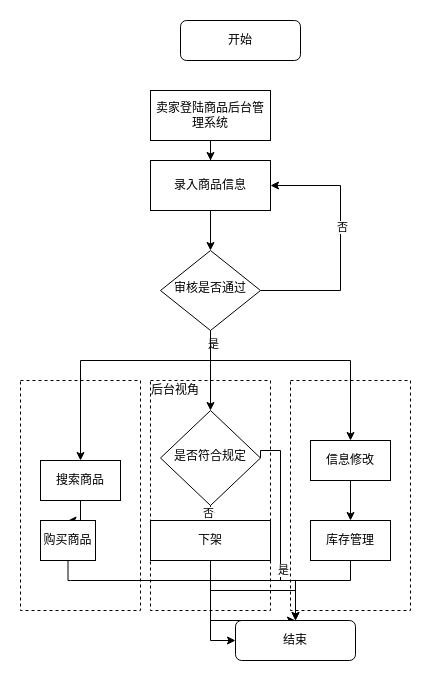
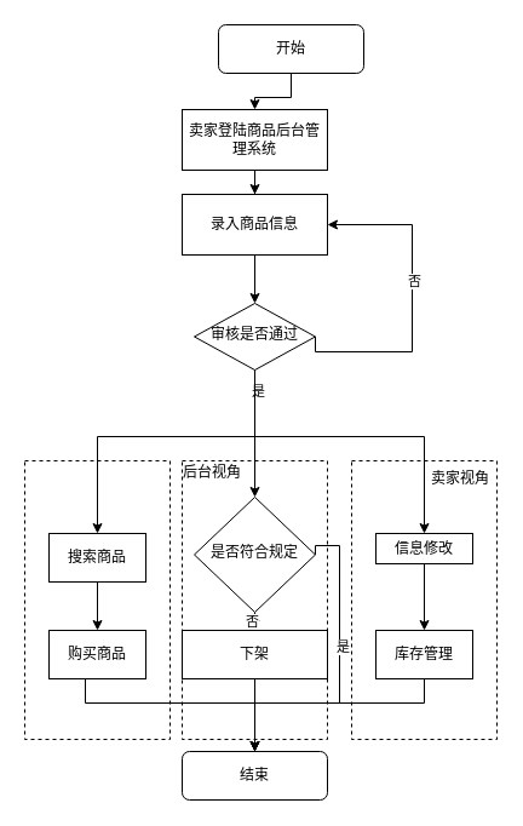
  <mxCell id="0" />
  <mxCell id="1" parent="0" />
  <mxCell id="2" value="" style="rounded=0;whiteSpace=wrap;html=1;dashed=1;" vertex="1" parent="1"><mxGeometry x="150" y="380" width="120" height="230" as="geometry" /></mxCell>
  <mxCell id="3" value="" style="rounded=0;whiteSpace=wrap;html=1;dashed=1;" vertex="1" parent="1"><mxGeometry x="290" y="380" width="120" height="230" as="geometry" /></mxCell>
  <mxCell id="4" value="" style="rounded=0;whiteSpace=wrap;html=1;dashed=1;" vertex="1" parent="1"><mxGeometry x="20" y="380" width="120" height="230" as="geometry" /></mxCell>
  <mxCell id="5" style="edgeStyle=orthogonalEdgeStyle;rounded=0;orthogonalLoop=1;jettySize=auto;html=1;exitX=1;exitY=0.5;exitDx=0;exitDy=0;entryX=1;entryY=0.5;entryDx=0;entryDy=0;" edge="1" parent="1" source="11" target="17"><mxGeometry relative="1" as="geometry"><Array as="points"><mxPoint x="340" y="290" /><mxPoint x="340" y="185" /></Array></mxGeometry></mxCell>
  <mxCell id="6" value="否" style="edgeLabel;html=1;align=center;verticalAlign=middle;resizable=0;points=[];" vertex="1" connectable="0" parent="5"><mxGeometry x="0.131" y="-1" relative="1" as="geometry"><mxPoint as="offset" /></mxGeometry></mxCell>
  <mxCell id="7" style="edgeStyle=orthogonalEdgeStyle;rounded=0;orthogonalLoop=1;jettySize=auto;html=1;exitX=0.5;exitY=1;exitDx=0;exitDy=0;" edge="1" parent="1" source="11" target="24"><mxGeometry relative="1" as="geometry" /></mxCell>
  <mxCell id="8" value="是" style="edgeLabel;html=1;align=center;verticalAlign=middle;resizable=0;points=[];" vertex="1" connectable="0" parent="7"><mxGeometry x="-0.675" y="2" relative="1" as="geometry"><mxPoint as="offset" /></mxGeometry></mxCell>
  <mxCell id="9" style="edgeStyle=orthogonalEdgeStyle;rounded=0;orthogonalLoop=1;jettySize=auto;html=1;exitX=0.5;exitY=1;exitDx=0;exitDy=0;entryX=0.5;entryY=0;entryDx=0;entryDy=0;" edge="1" parent="1" source="11" target="19"><mxGeometry relative="1" as="geometry"><Array as="points"><mxPoint x="210" y="360" /><mxPoint x="80" y="360" /></Array></mxGeometry></mxCell>
  <mxCell id="10" style="edgeStyle=orthogonalEdgeStyle;rounded=0;orthogonalLoop=1;jettySize=auto;html=1;exitX=0.5;exitY=1;exitDx=0;exitDy=0;" edge="1" parent="1" source="11" target="26"><mxGeometry relative="1" as="geometry"><Array as="points"><mxPoint x="210" y="360" /><mxPoint x="350" y="360" /></Array></mxGeometry></mxCell>
- <mxCell id="11" value="审核是否通过" style="rhombus;whiteSpace=wrap;html=1;shadow=0;fontFamily=Helvetica;fontSize=12;align=center;strokeWidth=1;spacing=6;spacingTop=-4;" parent="1" vertex="1"><mxGeometry x="160" y="250" width="100" height="80" as="geometry" /></mxCell>
+ <mxCell id="11" value="审核是否通过" style="rhombus;whiteSpace=wrap;html=1;shadow=0;fontFamily=Helvetica;fontSize=12;align=center;strokeWidth=1;spacing=6;spacingTop=-4;" parent="1" vertex="1"><mxGeometry x="160" y="250" width="100" height="55" as="geometry" /></mxCell>
+ <mxCell id="12" style="edgeStyle=orthogonalEdgeStyle;rounded=0;orthogonalLoop=1;jettySize=auto;html=1;exitX=0.5;exitY=1;exitDx=0;exitDy=0;entryX=0.5;entryY=0;entryDx=0;entryDy=0;" edge="1" parent="1" source="13" target="15"><mxGeometry relative="1" as="geometry" /></mxCell>
  <mxCell id="13" value="开始" style="rounded=1;whiteSpace=wrap;html=1;fontSize=12;glass=0;strokeWidth=1;shadow=0;" vertex="1" parent="1"><mxGeometry x="180" y="20" width="120" height="40" as="geometry" /></mxCell>
  <mxCell id="14" style="edgeStyle=orthogonalEdgeStyle;rounded=0;orthogonalLoop=1;jettySize=auto;html=1;exitX=0.5;exitY=1;exitDx=0;exitDy=0;" edge="1" parent="1" source="15" target="17"><mxGeometry relative="1" as="geometry" /></mxCell>
  <mxCell id="15" value="卖家登陆商品后台管理系统" style="rounded=0;whiteSpace=wrap;html=1;" vertex="1" parent="1"><mxGeometry x="150" width="120" height="50" as="geometry" y="90" /></mxCell>
  <mxCell id="16" style="edgeStyle=orthogonalEdgeStyle;rounded=0;orthogonalLoop=1;jettySize=auto;html=1;exitX=0.5;exitY=1;exitDx=0;exitDy=0;entryX=0.5;entryY=0;entryDx=0;entryDy=0;" edge="1" parent="1" source="17" target="11"><mxGeometry relative="1" as="geometry" /></mxCell>
  <mxCell id="17" value="录入商品信息" style="rounded=0;whiteSpace=wrap;html=1;" vertex="1" parent="1"><mxGeometry x="150" y="160" width="120" height="50" as="geometry" /></mxCell>
  <mxCell id="18" style="edgeStyle=orthogonalEdgeStyle;rounded=0;orthogonalLoop=1;jettySize=auto;html=1;exitX=0.5;exitY=1;exitDx=0;exitDy=0;" edge="1" parent="1" source="19" target="33"><mxGeometry relative="1" as="geometry" /></mxCell>
- <mxCell id="19" value="搜索商品" style="rounded=0;whiteSpace=wrap;html=1;" vertex="1" parent="1"><mxGeometry x="40" y="460" width="80" height="40" as="geometry" /></mxCell>
+ <mxCell id="19" value="搜索商品" style="rounded=0;whiteSpace=wrap;html=1;" vertex="1" parent="1"><mxGeometry x="40" y="440" width="80" height="40" as="geometry" /></mxCell>
  <mxCell id="20" style="edgeStyle=orthogonalEdgeStyle;rounded=0;orthogonalLoop=1;jettySize=auto;html=1;exitX=1;exitY=0.5;exitDx=0;exitDy=0;entryX=0.5;entryY=0;entryDx=0;entryDy=0;" edge="1" parent="1" source="24" target="31"><mxGeometry relative="1" as="geometry"><Array as="points"><mxPoint x="280" y="450" /><mxPoint x="280" y="580" /><mxPoint x="210" y="580" /></Array></mxGeometry></mxCell>
  <mxCell id="21" value="是" style="edgeLabel;html=1;align=center;verticalAlign=middle;resizable=0;points=[];" vertex="1" connectable="0" parent="20"><mxGeometry x="-0.168" y="2" relative="1" as="geometry"><mxPoint as="offset" /></mxGeometry></mxCell>
  <mxCell id="22" style="edgeStyle=orthogonalEdgeStyle;rounded=0;orthogonalLoop=1;jettySize=auto;html=1;exitX=0.5;exitY=1;exitDx=0;exitDy=0;entryX=0.5;entryY=0;entryDx=0;entryDy=0;" edge="1" parent="1" source="24" target="30"><mxGeometry relative="1" as="geometry" /></mxCell>
  <mxCell id="23" value="否" style="edgeLabel;html=1;align=center;verticalAlign=middle;resizable=0;points=[];" vertex="1" connectable="0" parent="22"><mxGeometry x="-0.067" y="-3" relative="1" as="geometry"><mxPoint as="offset" /></mxGeometry></mxCell>
  <mxCell id="24" value="是否符合规定" style="rhombus;whiteSpace=wrap;html=1;shadow=0;fontFamily=Helvetica;fontSize=12;align=center;strokeWidth=1;spacing=6;spacingTop=-4;" vertex="1" parent="1"><mxGeometry x="160" y="410" width="100" height="95" as="geometry" /></mxCell>
  <mxCell id="25" style="edgeStyle=orthogonalEdgeStyle;rounded=0;orthogonalLoop=1;jettySize=auto;html=1;exitX=0.5;exitY=1;exitDx=0;exitDy=0;" edge="1" parent="1" source="26" target="28"><mxGeometry relative="1" as="geometry" /></mxCell>
- <mxCell id="26" value="信息修改" style="rounded=0;whiteSpace=wrap;html=1;" vertex="1" parent="1"><mxGeometry x="310" y="440" width="80" height="40" as="geometry" /></mxCell>
+ <mxCell id="26" value="信息修改" style="rounded=0;whiteSpace=wrap;html=1;" vertex="1" parent="1"><mxGeometry x="310" y="440" width="80" height="25" as="geometry" /></mxCell>
  <mxCell id="27" style="edgeStyle=orthogonalEdgeStyle;rounded=0;orthogonalLoop=1;jettySize=auto;html=1;exitX=0.5;exitY=1;exitDx=0;exitDy=0;" edge="1" parent="1" source="28" target="31"><mxGeometry relative="1" as="geometry"><Array as="points"><mxPoint x="350" y="580" /><mxPoint x="210" y="580" /></Array></mxGeometry></mxCell>
  <mxCell id="28" value="库存管理" style="rounded=0;whiteSpace=wrap;html=1;" vertex="1" parent="1"><mxGeometry x="310" y="520" width="80" height="40" as="geometry" /></mxCell>
  <mxCell id="29" style="edgeStyle=orthogonalEdgeStyle;rounded=0;orthogonalLoop=1;jettySize=auto;html=1;exitX=0.5;exitY=1;exitDx=0;exitDy=0;" edge="1" parent="1" source="30" target="31"><mxGeometry relative="1" as="geometry" /></mxCell>
  <mxCell id="30" value="下架" style="rounded=0;whiteSpace=wrap;html=1;" vertex="1" parent="1"><mxGeometry x="150" y="520" width="120" height="40" as="geometry" /></mxCell>
- <mxCell id="31" value="结束" style="rounded=1;whiteSpace=wrap;html=1;fontSize=12;glass=0;strokeWidth=1;shadow=0;" vertex="1" parent="1"><mxGeometry x="235" y="620" width="120" height="40" as="geometry" /></mxCell>
+ <mxCell id="31" value="结束" style="rounded=1;whiteSpace=wrap;html=1;fontSize=12;glass=0;strokeWidth=1;shadow=0;" vertex="1" parent="1"><mxGeometry x="150" y="620" width="120" height="40" as="geometry" /></mxCell>
  <mxCell id="32" style="edgeStyle=orthogonalEdgeStyle;rounded=0;orthogonalLoop=1;jettySize=auto;html=1;exitX=0.5;exitY=1;exitDx=0;exitDy=0;entryX=0.5;entryY=0;entryDx=0;entryDy=0;" edge="1" parent="1" source="33" target="31"><mxGeometry relative="1" as="geometry"><Array as="points"><mxPoint x="70" y="580" /><mxPoint x="210" y="580" /></Array></mxGeometry></mxCell>
- <mxCell id="33" value="购买商品" style="rounded=0;whiteSpace=wrap;html=1;" vertex="1" parent="1"><mxGeometry x="40" y="520" width="55" height="40" as="geometry" /></mxCell>
+ <mxCell id="33" value="购买商品" style="rounded=0;whiteSpace=wrap;html=1;" vertex="1" parent="1"><mxGeometry x="40" y="520" width="80" height="40" as="geometry" /></mxCell>
+ <mxCell id="34" value="卖家视角" style="text;html=1;strokeColor=none;fillColor=none;align=center;verticalAlign=middle;whiteSpace=wrap;rounded=0;" vertex="1" parent="1"><mxGeometry x="350" y="380" width="60" height="30" as="geometry" /></mxCell>
  <mxCell id="35" value="后台视角" style="text;html=1;strokeColor=none;fillColor=none;align=center;verticalAlign=middle;whiteSpace=wrap;rounded=0;" vertex="1" parent="1"><mxGeometry x="150" y="380" width="50" height="20" as="geometry" /></mxCell>
